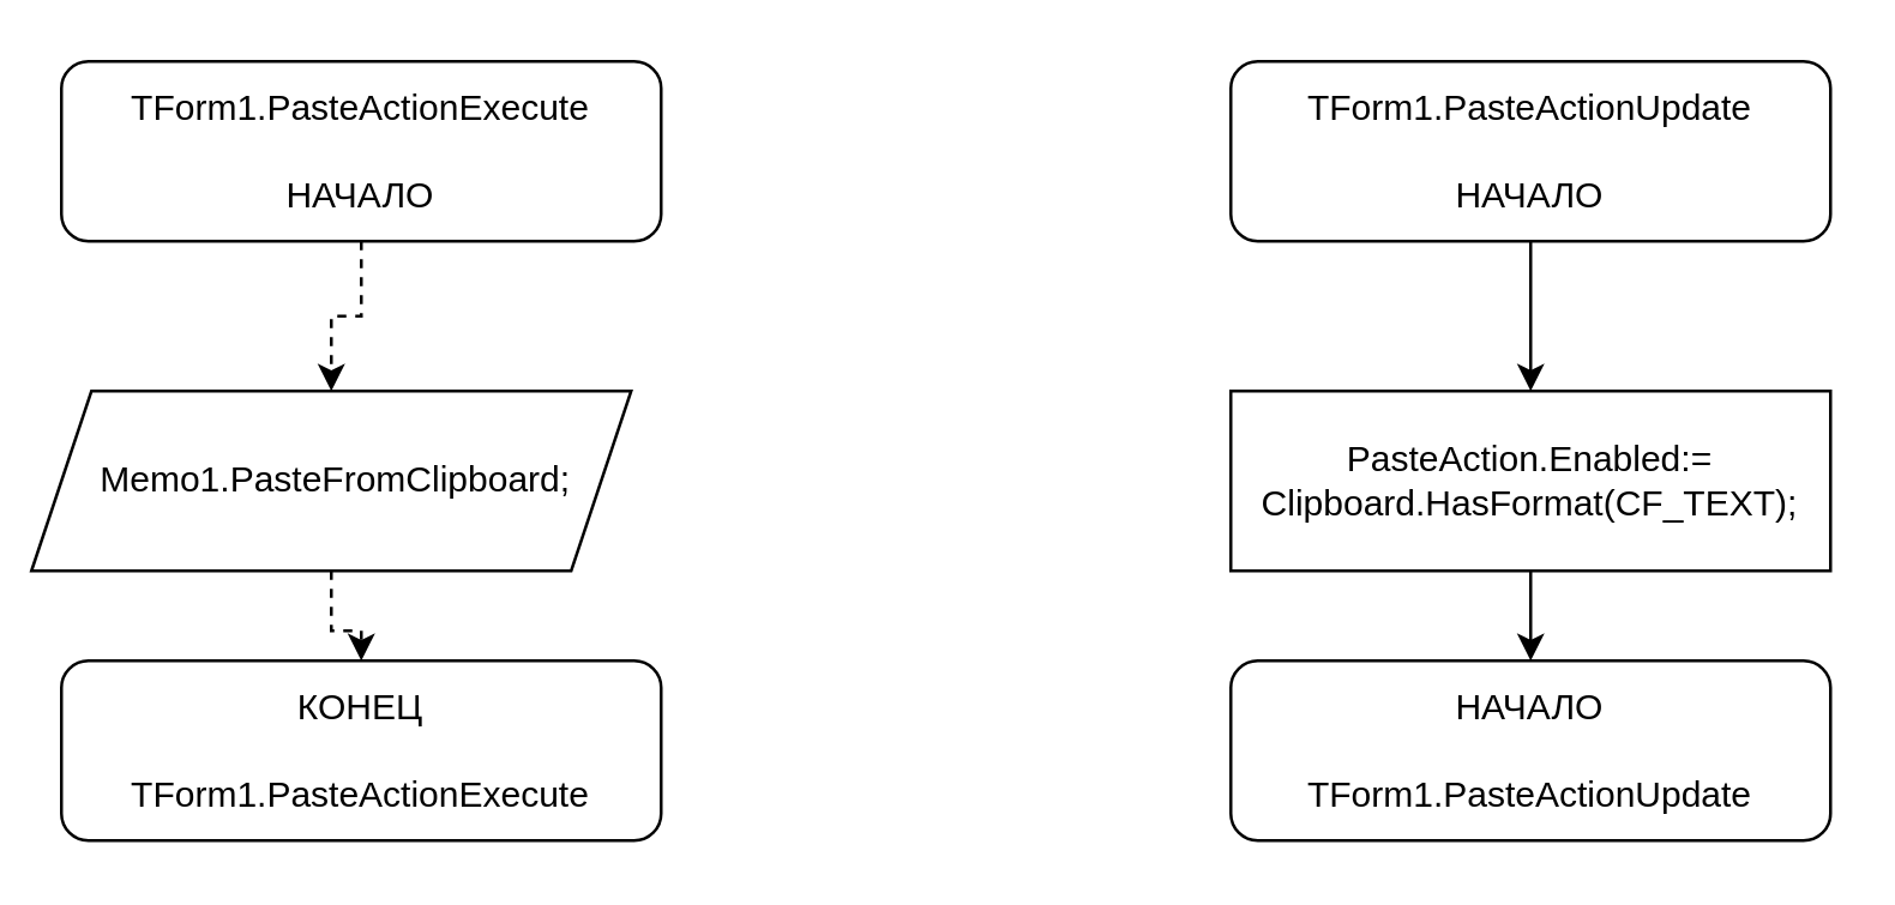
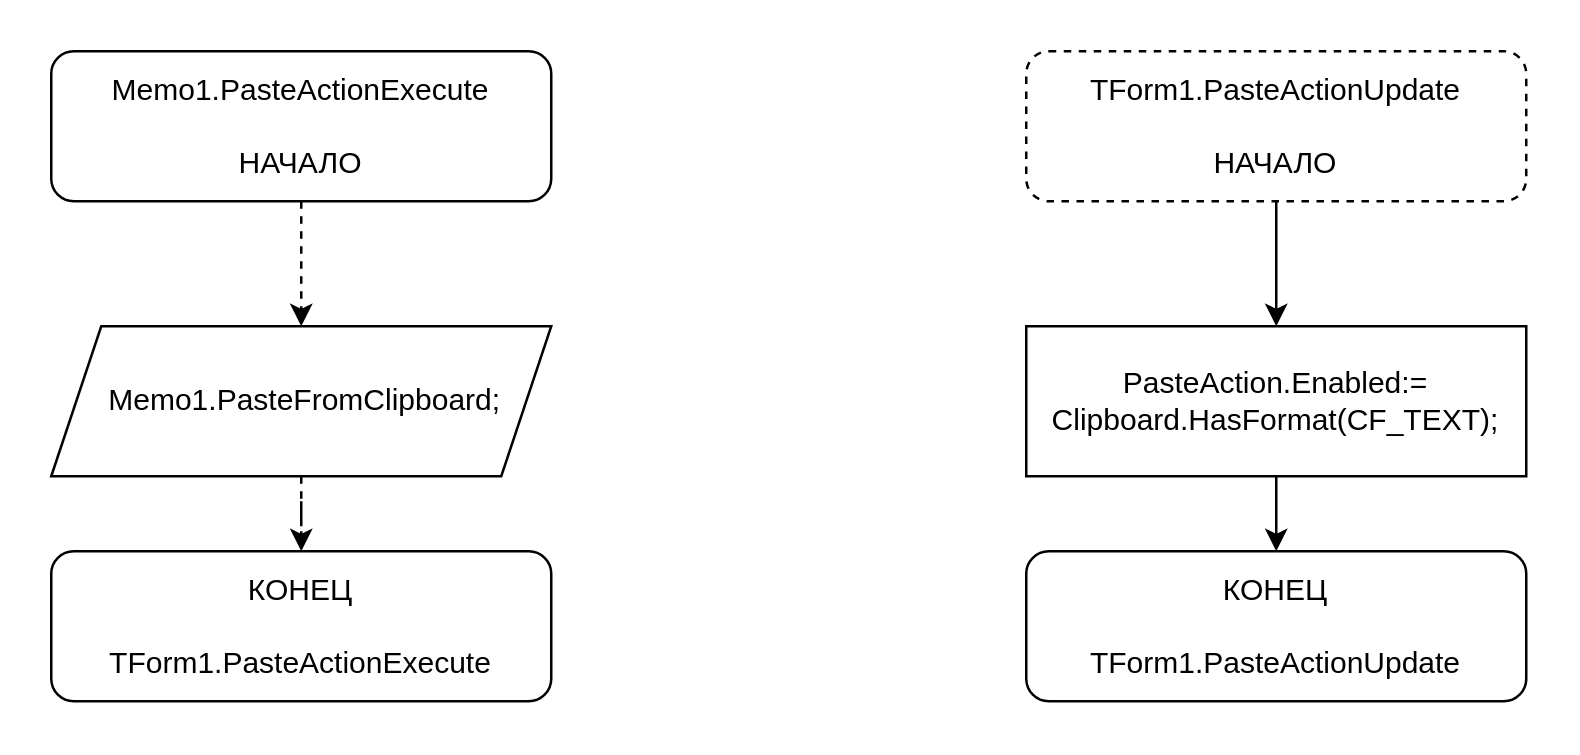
  <mxCell id="0" />
  <mxCell id="1" parent="0" />
  <mxCell id="2" style="edgeStyle=orthogonalEdgeStyle;rounded=0;orthogonalLoop=1;jettySize=auto;html=1;exitX=0.5;exitY=1;exitDx=0;exitDy=0;entryX=0.5;entryY=0;entryDx=0;entryDy=0;dashed=1;" edge="1" parent="1" source="3" target="5"><mxGeometry relative="1" as="geometry" /></mxCell>
- <mxCell id="3" value="TForm1.PasteActionExecute&lt;br&gt;&lt;br&gt;НАЧАЛО" style="rounded=1;whiteSpace=wrap;html=1;" vertex="1" parent="1"><mxGeometry x="20" y="20" width="200" height="60" as="geometry" /></mxCell>
+ <mxCell id="3" value="Memo1.PasteActionExecute&lt;br&gt;&lt;br&gt;НАЧАЛО" style="rounded=1;whiteSpace=wrap;html=1;" vertex="1" parent="1"><mxGeometry x="20" y="20" width="200" height="60" as="geometry" /></mxCell>
  <mxCell id="4" style="edgeStyle=orthogonalEdgeStyle;rounded=0;orthogonalLoop=1;jettySize=auto;html=1;exitX=0.5;exitY=1;exitDx=0;exitDy=0;dashed=1;" edge="1" parent="1" source="5" target="6"><mxGeometry relative="1" as="geometry" /></mxCell>
- <mxCell id="5" value="&amp;nbsp;Memo1.PasteFromClipboard;" style="shape=parallelogram;perimeter=parallelogramPerimeter;whiteSpace=wrap;html=1;fixedSize=1;" vertex="1" parent="1"><mxGeometry x="10" y="130" width="200" height="60" as="geometry" /></mxCell>
+ <mxCell id="5" value="&amp;nbsp;Memo1.PasteFromClipboard;" style="shape=parallelogram;perimeter=parallelogramPerimeter;whiteSpace=wrap;html=1;fixedSize=1;" vertex="1" parent="1"><mxGeometry x="20" y="130" width="200" height="60" as="geometry" /></mxCell>
  <mxCell id="6" value="КОНЕЦ&lt;br&gt;&lt;br&gt;TForm1.PasteActionExecute" style="rounded=1;whiteSpace=wrap;html=1;" vertex="1" parent="1"><mxGeometry x="20" y="220" width="200" height="60" as="geometry" /></mxCell>
  <mxCell id="7" style="edgeStyle=orthogonalEdgeStyle;rounded=0;orthogonalLoop=1;jettySize=auto;html=1;exitX=0.5;exitY=1;exitDx=0;exitDy=0;entryX=0.5;entryY=0;entryDx=0;entryDy=0;" edge="1" parent="1" source="8" target="10"><mxGeometry relative="1" as="geometry"><mxPoint x="510" y="130" as="targetPoint" /></mxGeometry></mxCell>
- <mxCell id="8" value="TForm1.PasteActionUpdate&lt;br&gt;&lt;br&gt;НАЧАЛО" style="rounded=1;whiteSpace=wrap;html=1;" vertex="1" parent="1"><mxGeometry x="410" y="20" width="200" height="60" as="geometry" /></mxCell>
+ <mxCell id="8" value="TForm1.PasteActionUpdate&lt;br&gt;&lt;br&gt;НАЧАЛО" style="rounded=1;whiteSpace=wrap;html=1;dashed=1;" vertex="1" parent="1"><mxGeometry x="410" y="20" width="200" height="60" as="geometry" /></mxCell>
  <mxCell id="9" style="edgeStyle=orthogonalEdgeStyle;rounded=0;orthogonalLoop=1;jettySize=auto;html=1;exitX=0.5;exitY=1;exitDx=0;exitDy=0;" edge="1" parent="1" source="10" target="11"><mxGeometry relative="1" as="geometry" /></mxCell>
  <mxCell id="10" value="PasteAction.Enabled:= Clipboard.HasFormat(CF_TEXT);" style="rounded=0;whiteSpace=wrap;html=1;" vertex="1" parent="1"><mxGeometry x="410" y="130" width="200" height="60" as="geometry" /></mxCell>
- <mxCell id="11" value="НАЧАЛО&lt;br&gt;&lt;br&gt;TForm1.PasteActionUpdate" style="rounded=1;whiteSpace=wrap;html=1;" vertex="1" parent="1"><mxGeometry x="410" y="220" width="200" height="60" as="geometry" /></mxCell>
+ <mxCell id="11" value="КОНЕЦ&lt;br&gt;&lt;br&gt;TForm1.PasteActionUpdate" style="rounded=1;whiteSpace=wrap;html=1;" vertex="1" parent="1"><mxGeometry x="410" y="220" width="200" height="60" as="geometry" /></mxCell>
